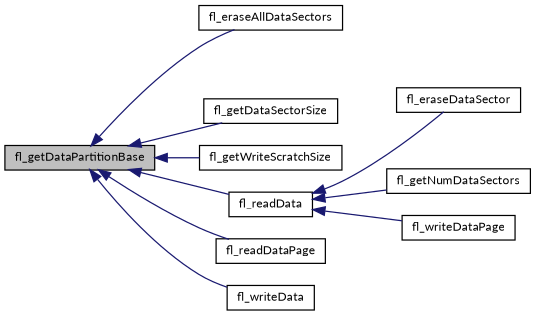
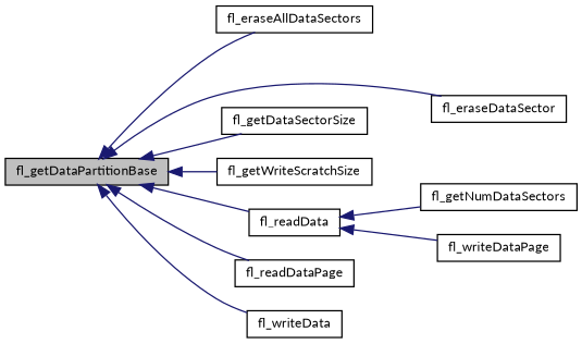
  digraph {
    fontname=Lato
    rankdir=LR
    node [color=black fillcolor=white fontname=Lato fontsize=10 shape=record style=filled]
    edge [color=midnightblue dir=back fontname=Lato fontsize=10 labelfontname=Helvetica labelfontsize=10 style=solid]
    n1 [fillcolor=grey75 fontcolor=black height=0.2 label=fl_getDataPartitionBase width=0.4]
    n2 [height=0.2 label=fl_eraseAllDataSectors width=0.4]
    n3 [height=0.2 label=fl_eraseDataSector width=0.4]
    n4 [height=0.2 label=fl_getDataSectorSize width=0.4]
    n5 [height=0.2 label=fl_getWriteScratchSize width=0.4]
    n6 [height=0.2 label=fl_readData width=0.4]
    n7 [height=0.2 label=fl_readDataPage width=0.4]
    n8 [height=0.2 label=fl_writeData width=0.4]
    n9 [height=0.2 label=fl_getNumDataSectors width=0.4]
    n10 [height=0.2 label=fl_writeDataPage width=0.4]
    n1 -> n2
-   n6 -> n3
+   n1 -> n3
    n1 -> n4
    n1 -> n5
    n1 -> n6
    n1 -> n7
    n1 -> n8
    n6 -> n9
    n6 -> n10
  }
